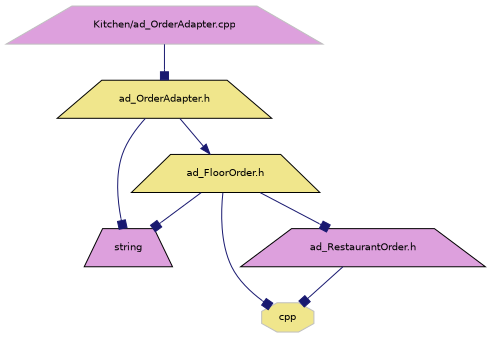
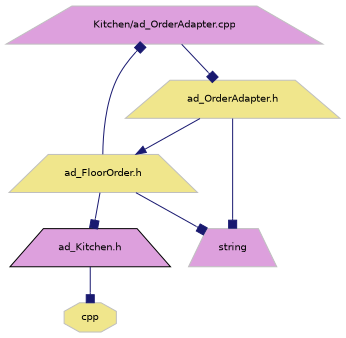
  digraph {
    node [color=grey75 fillcolor=plum fontname=Helvetica fontsize=10 shape=trapezium style=filled]
    edge [arrowhead=box color=midnightblue fontname=Helvetica fontsize=10 labelfontname=Helvetica labelfontsize=10 style=solid]
    n1 [fontcolor=black height=0.2 label="Kitchen/ad_OrderAdapter.cpp" width=0.4]
-   n2 [color=black fillcolor=khaki height=0.2 label="ad_OrderAdapter.h" width=0.4]
-   n3 [color=black fillcolor=khaki height=0.2 label="ad_FloorOrder.h" width=0.4]
-   n4 [color=black height=0.2 label=string width=0.4]
+   n2 [fillcolor=khaki height=0.2 label="ad_OrderAdapter.h" width=0.4]
+   n3 [fillcolor=khaki height=0.2 label="ad_FloorOrder.h" width=0.4]
+   n4 [height=0.2 label=string width=0.4]
    n5 [fillcolor=khaki height=0.2 label=cpp shape=octagon width=0.4]
-   n6 [color=black height=0.2 label="ad_RestaurantOrder.h" width=0.4]
+   n6 [color=black height=0.2 label="ad_Kitchen.h" width=0.4]
    n1 -> n2
    n2 -> n3 [arrowhead=normal]
    n2 -> n4
    n3 -> n4
-   n3 -> n5
+   n3 -> n1
    n3 -> n6
    n6 -> n5
  }
